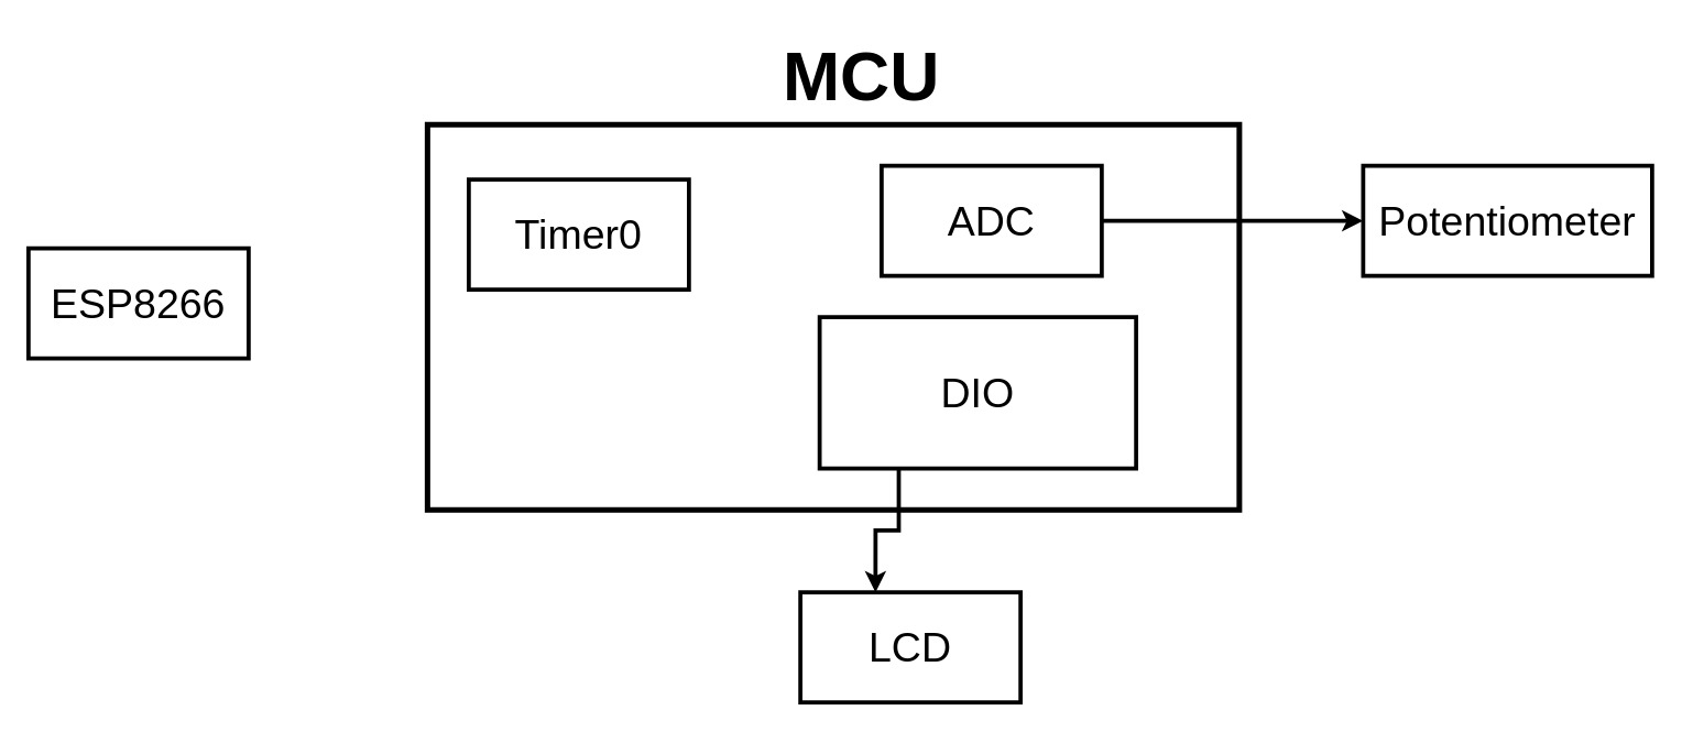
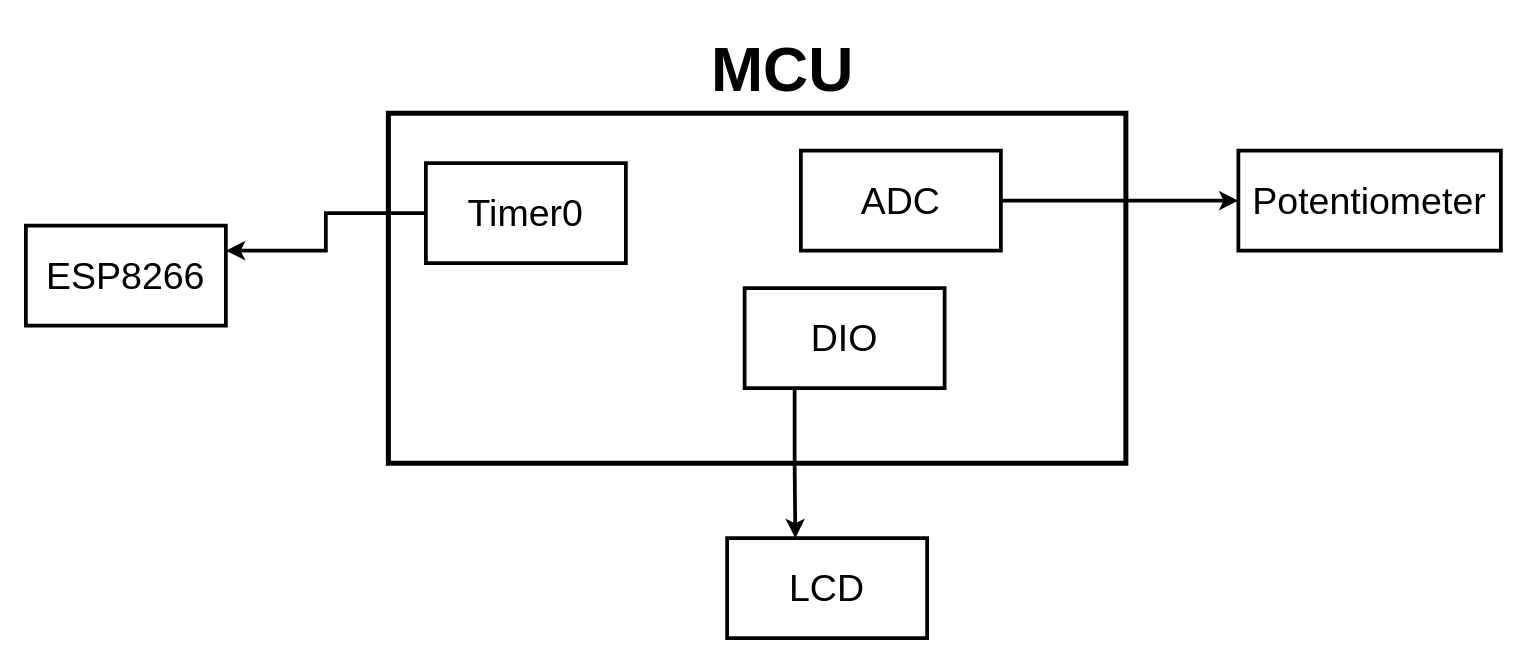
  <mxCell id="0" />
  <mxCell id="1" parent="0" />
  <mxCell id="2" value="" style="verticalLabelPosition=bottom;verticalAlign=top;html=1;shape=mxgraph.basic.rect;fillColor2=none;strokeWidth=4;size=20;indent=5;fillColor=none;" parent="1" vertex="1"><mxGeometry x="310" y="90" width="590" height="280" as="geometry" /></mxCell>
  <mxCell id="3" value="&lt;font style=&quot;font-size: 50px;&quot;&gt;&lt;b&gt;MCU&lt;/b&gt;&lt;/font&gt;" style="text;html=1;align=center;verticalAlign=middle;resizable=0;points=[];autosize=1;strokeColor=none;fillColor=none;" parent="1" vertex="1"><mxGeometry x="555" y="20" width="140" height="70" as="geometry" /></mxCell>
+ <mxCell id="4" style="edgeStyle=orthogonalEdgeStyle;rounded=0;orthogonalLoop=1;jettySize=auto;html=1;exitX=0;exitY=0.5;exitDx=0;exitDy=0;entryX=1;entryY=0.25;entryDx=0;entryDy=0;strokeWidth=3;" parent="1" source="5" target="7" edge="1"><mxGeometry relative="1" as="geometry" /></mxCell>
  <mxCell id="5" value="&lt;font style=&quot;font-size: 30px;&quot;&gt;Timer0&lt;/font&gt;" style="rounded=0;whiteSpace=wrap;html=1;fillColor=none;strokeWidth=3;" parent="1" vertex="1"><mxGeometry x="340" y="130" width="160" height="80" as="geometry" /></mxCell>
- <mxCell id="6" value="&lt;font style=&quot;font-size: 30px;&quot;&gt;DIO&lt;/font&gt;" style="rounded=0;whiteSpace=wrap;html=1;fillColor=none;strokeWidth=3;" parent="1" vertex="1"><mxGeometry x="595" y="230" width="230" height="110" as="geometry" /></mxCell>
+ <mxCell id="6" value="&lt;font style=&quot;font-size: 30px;&quot;&gt;DIO&lt;/font&gt;" style="rounded=0;whiteSpace=wrap;html=1;fillColor=none;strokeWidth=3;" parent="1" vertex="1"><mxGeometry x="595" y="230" width="160" height="80" as="geometry" /></mxCell>
  <mxCell id="7" value="&lt;span style=&quot;font-size: 30px;&quot;&gt;ESP8266&lt;/span&gt;" style="rounded=0;whiteSpace=wrap;html=1;fillColor=none;strokeWidth=3;" parent="1" vertex="1"><mxGeometry x="20" y="180" width="160" height="80" as="geometry" /></mxCell>
  <mxCell id="8" value="&lt;span style=&quot;font-size: 30px;&quot;&gt;LCD&lt;/span&gt;" style="rounded=0;whiteSpace=wrap;html=1;fillColor=none;strokeWidth=3;" parent="1" vertex="1"><mxGeometry x="581" y="430" width="160" height="80" as="geometry" /></mxCell>
  <mxCell id="9" style="edgeStyle=orthogonalEdgeStyle;rounded=0;orthogonalLoop=1;jettySize=auto;html=1;exitX=0.25;exitY=1;exitDx=0;exitDy=0;entryX=0.341;entryY=0;entryDx=0;entryDy=0;entryPerimeter=0;strokeWidth=3;" parent="1" source="6" target="8" edge="1"><mxGeometry relative="1" as="geometry" /></mxCell>
  <mxCell id="10" style="edgeStyle=orthogonalEdgeStyle;rounded=0;orthogonalLoop=1;jettySize=auto;html=1;exitX=1;exitY=0.5;exitDx=0;exitDy=0;entryX=0;entryY=0.5;entryDx=0;entryDy=0;strokeWidth=3;" parent="1" source="11" target="12" edge="1"><mxGeometry relative="1" as="geometry" /></mxCell>
  <mxCell id="11" value="&lt;font style=&quot;font-size: 30px;&quot;&gt;ADC&lt;/font&gt;" style="rounded=0;whiteSpace=wrap;html=1;fillColor=none;strokeWidth=3;" parent="1" vertex="1"><mxGeometry x="640" y="120" width="160" height="80" as="geometry" /></mxCell>
  <mxCell id="12" value="&lt;span style=&quot;font-size: 30px;&quot;&gt;Potentiometer&lt;/span&gt;" style="rounded=0;whiteSpace=wrap;html=1;fillColor=none;strokeWidth=3;" parent="1" vertex="1"><mxGeometry x="990" y="120" width="210" height="80" as="geometry" /></mxCell>
